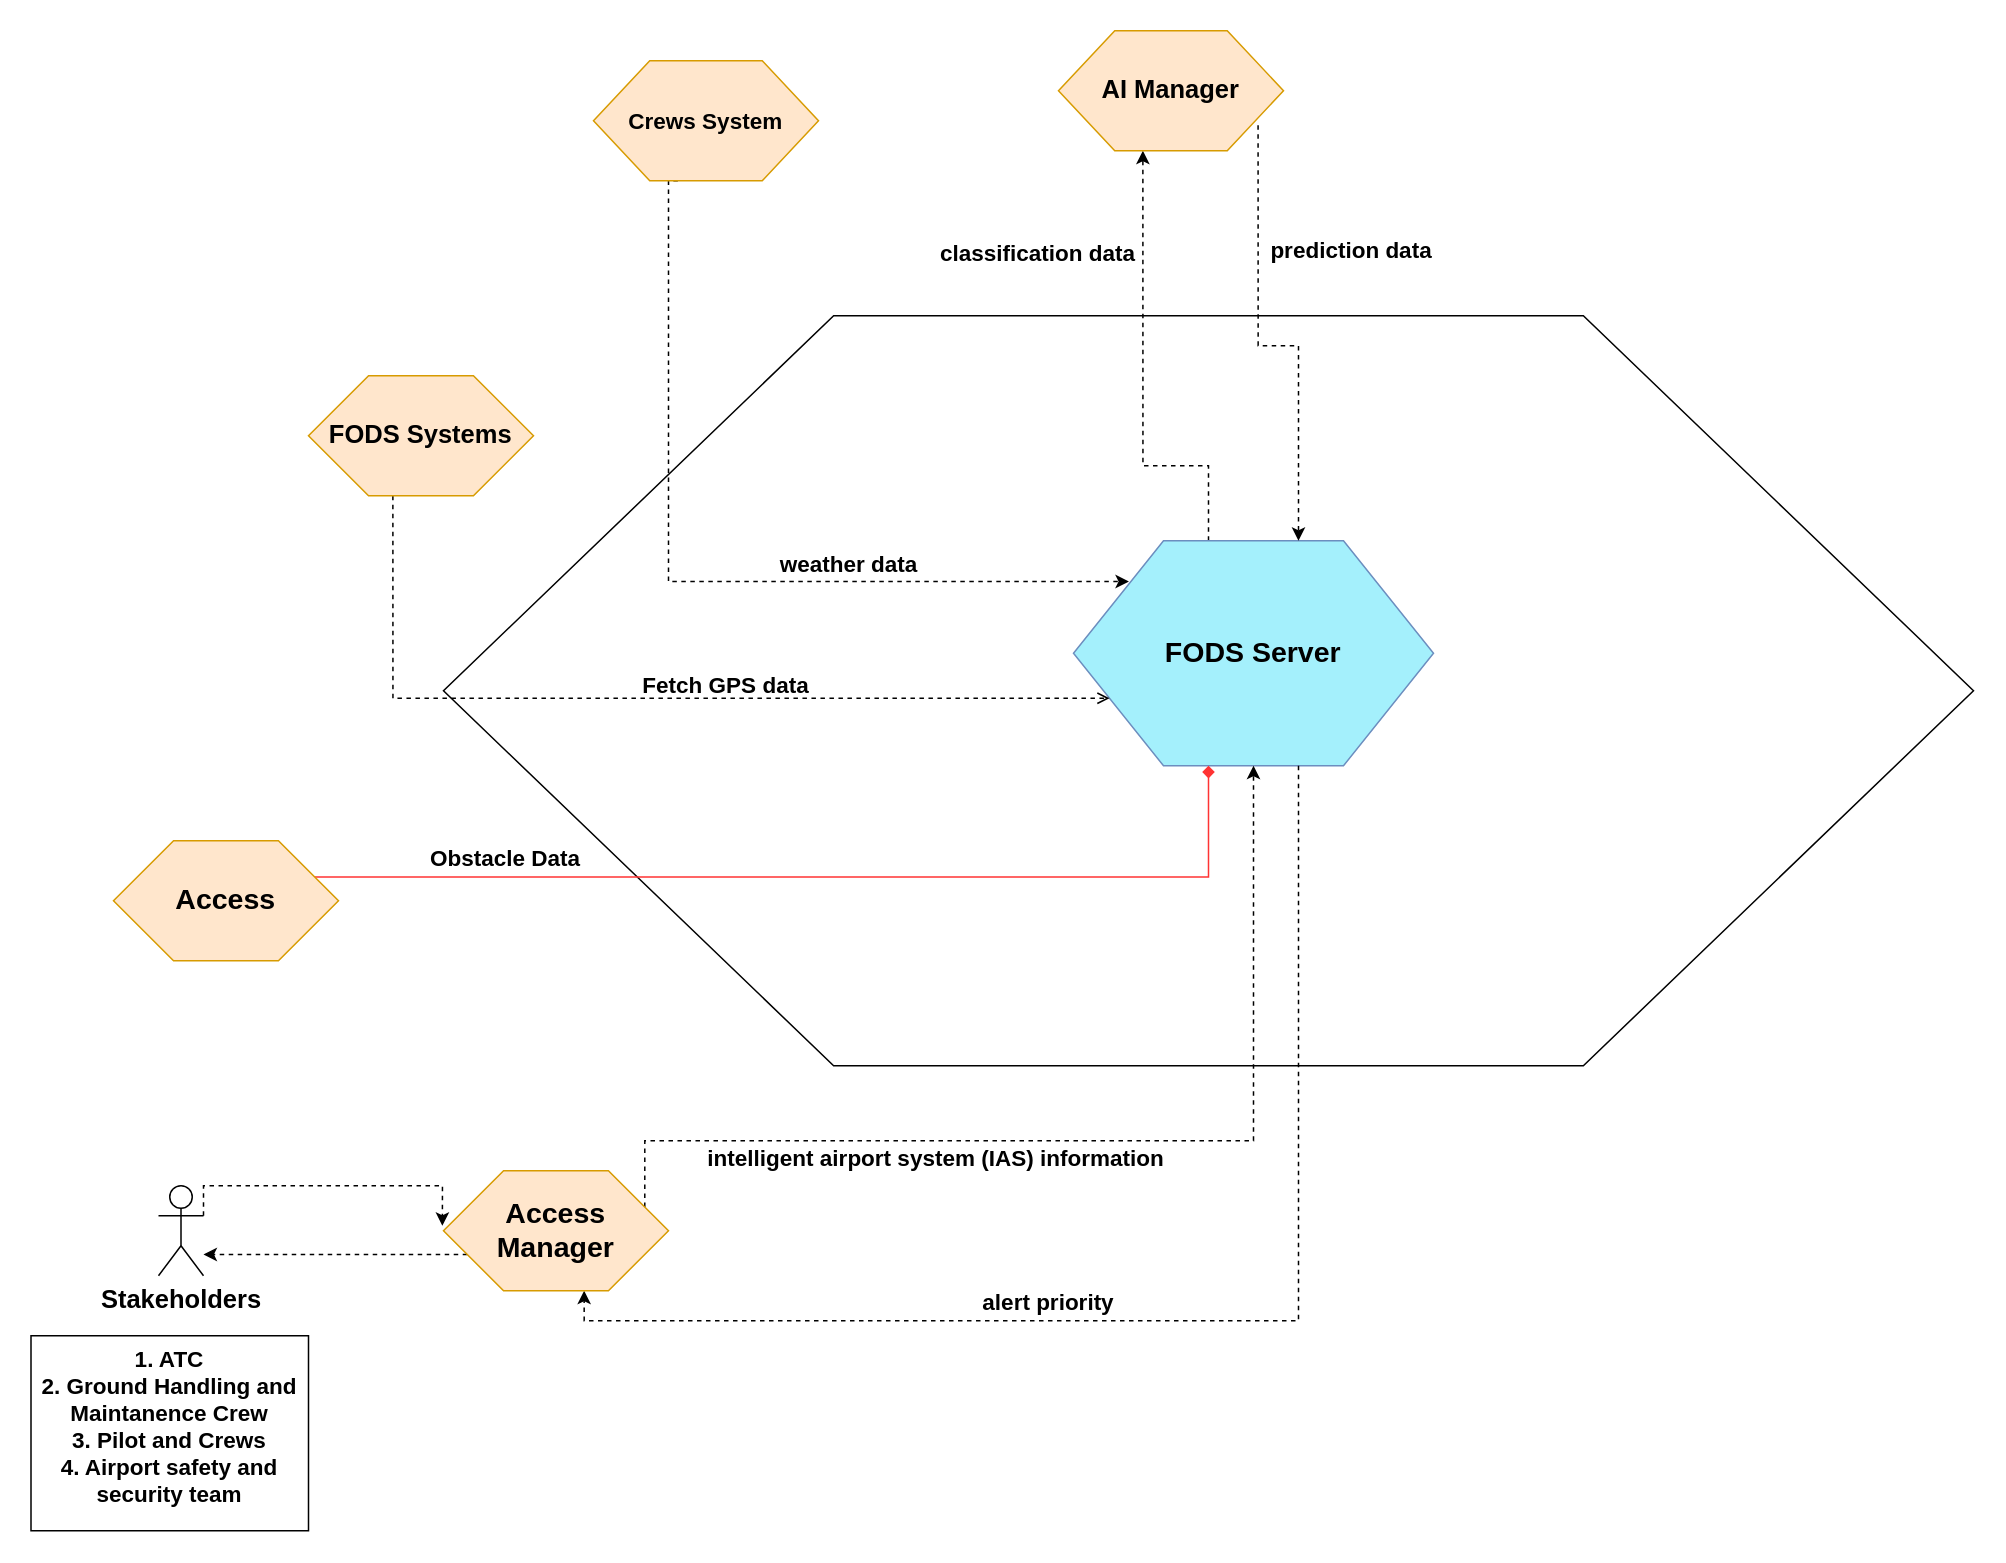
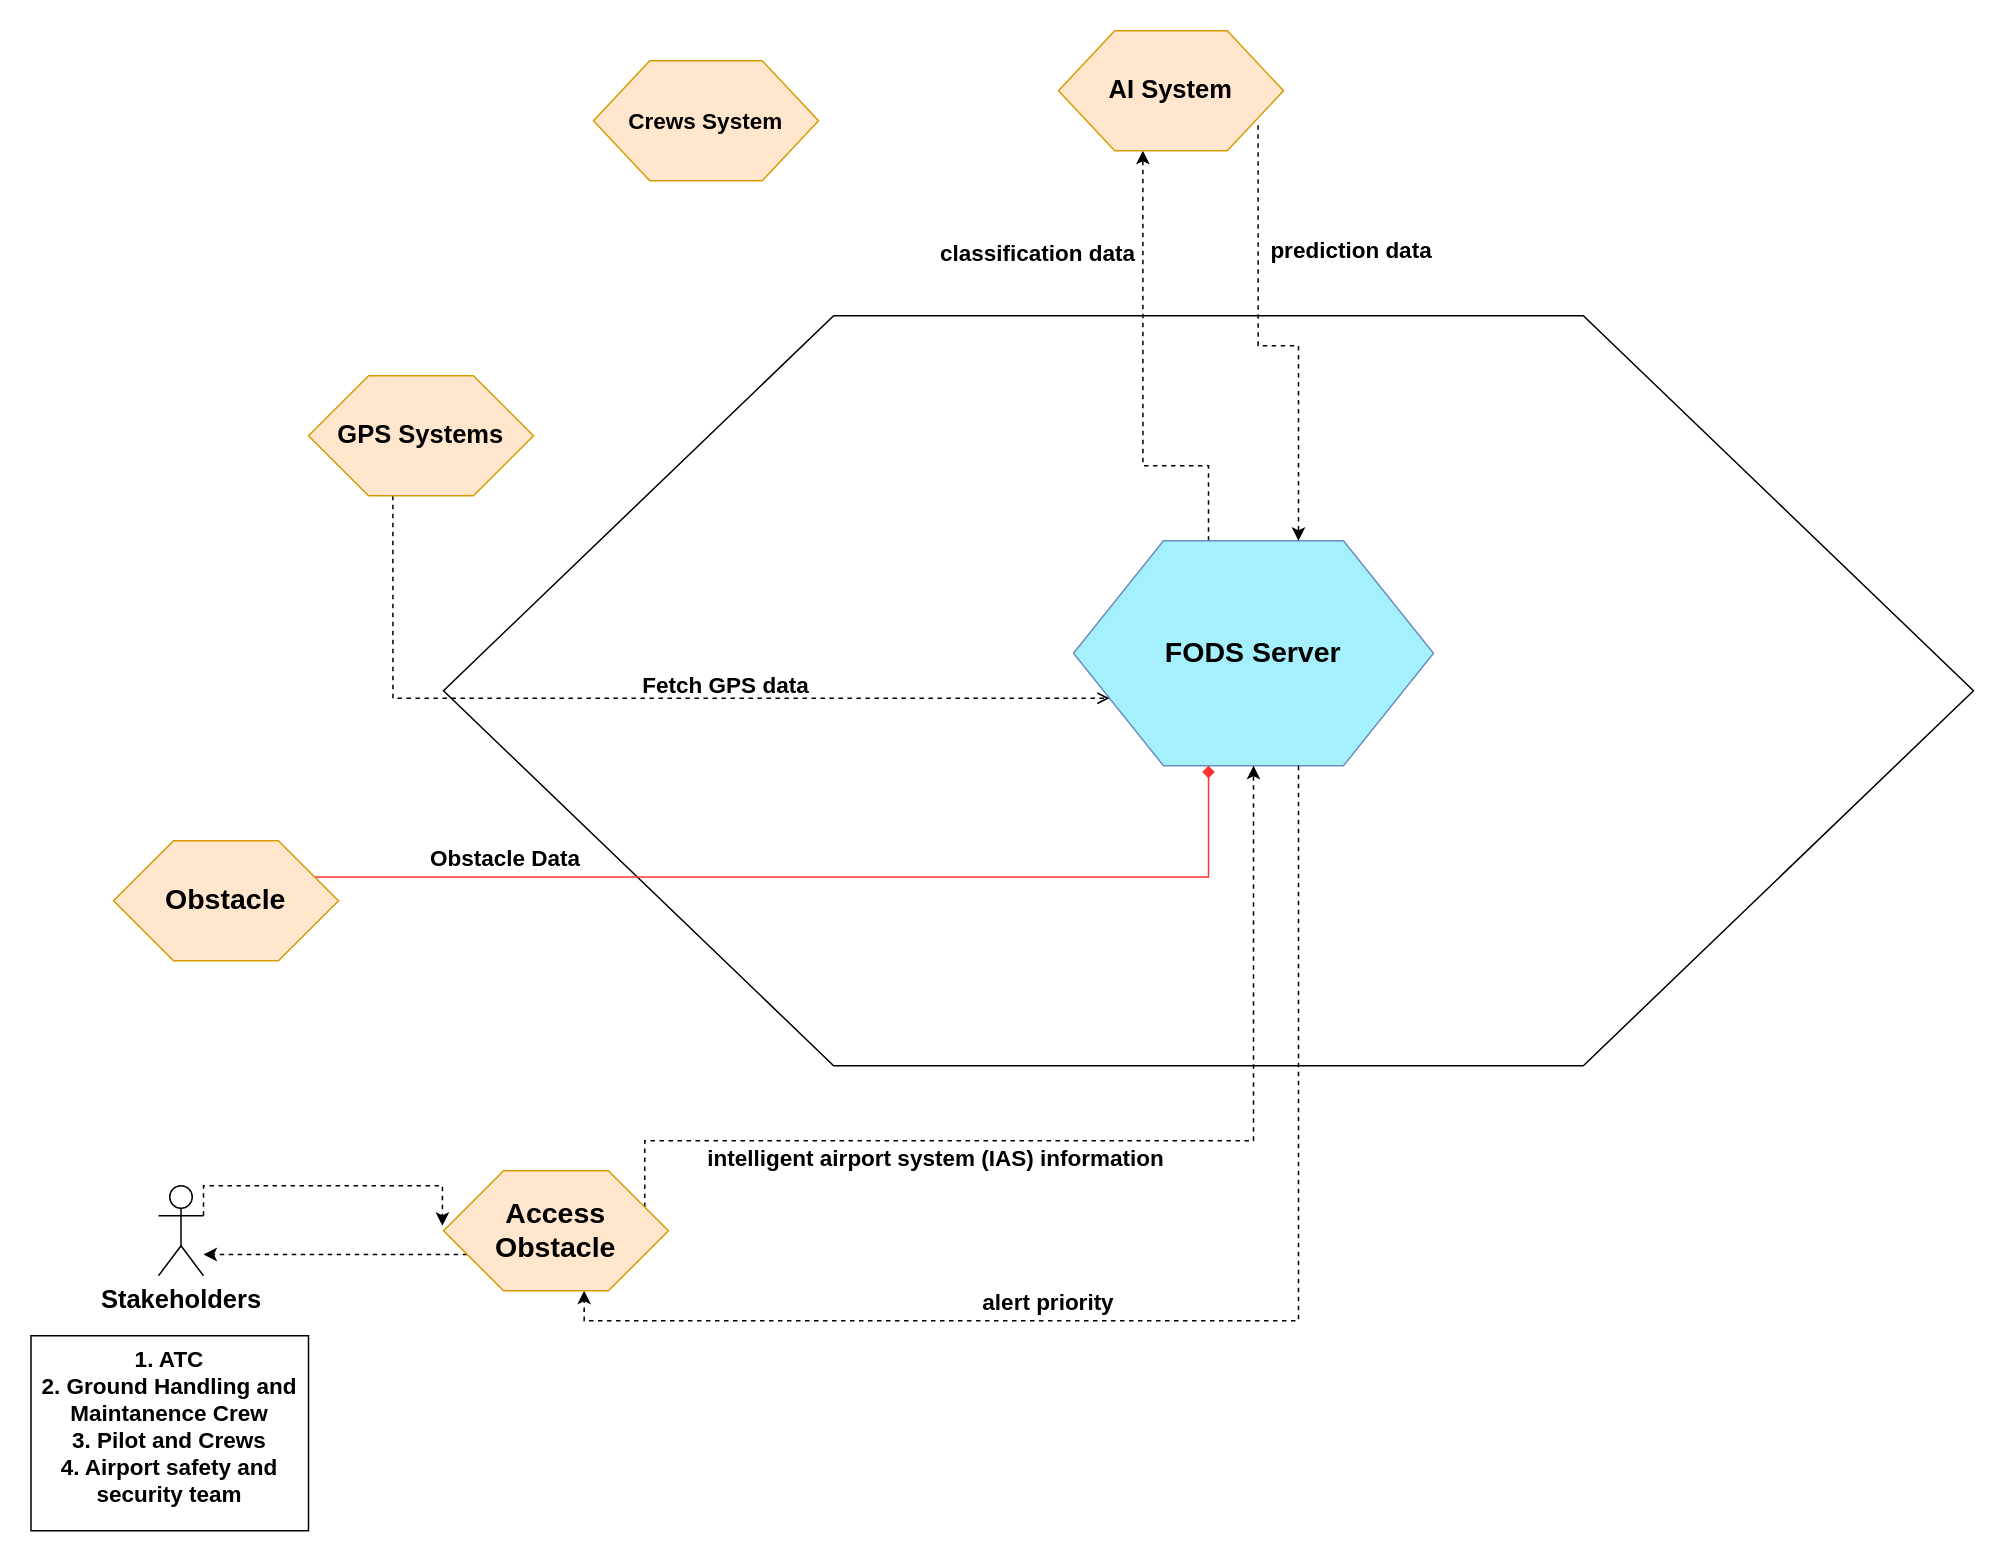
  <mxCell id="0" />
  <mxCell id="1" parent="0" />
  <mxCell id="2" value="" style="shape=hexagon;perimeter=hexagonPerimeter2;whiteSpace=wrap;html=1;size=0.255;fillColor=#FFFFFF;fontColor=#000000;strokeColor=#000000;" vertex="1" parent="1"><mxGeometry x="295" y="210" width="1020" height="500" as="geometry" /></mxCell>
  <mxCell id="3" style="edgeStyle=orthogonalEdgeStyle;rounded=0;orthogonalLoop=1;jettySize=auto;html=1;exitX=0.375;exitY=0;exitDx=0;exitDy=0;entryX=0.375;entryY=1;entryDx=0;entryDy=0;dashed=1;" edge="1" parent="1" source="5" target="18"><mxGeometry relative="1" as="geometry"><Array as="points"><mxPoint x="805" y="310" /><mxPoint x="761" y="310" /></Array></mxGeometry></mxCell>
  <mxCell id="4" value="classification data" style="edgeLabel;html=1;align=center;verticalAlign=middle;resizable=0;points=[];fontStyle=1;fontSize=15;" vertex="1" connectable="0" parent="3"><mxGeometry x="0.546" y="-2" relative="1" as="geometry"><mxPoint x="-73" y="-1" as="offset" /></mxGeometry></mxCell>
  <mxCell id="5" value="FODS Server" style="shape=hexagon;perimeter=hexagonPerimeter2;whiteSpace=wrap;html=1;size=0.25;fillColor=#A4F0FC;strokeColor=#6c8ebf;fontColor=#000000;fontStyle=1;fontSize=19;" vertex="1" parent="1"><mxGeometry x="715" y="360" width="240" height="150" as="geometry" /></mxCell>
  <mxCell id="6" style="edgeStyle=orthogonalEdgeStyle;rounded=0;orthogonalLoop=1;jettySize=auto;html=1;entryX=0.625;entryY=1;entryDx=0;entryDy=0;dashed=1;exitX=0.625;exitY=1;exitDx=0;exitDy=0;" edge="1" parent="1" source="5" target="17"><mxGeometry relative="1" as="geometry"><mxPoint x="960" y="610" as="sourcePoint" /></mxGeometry></mxCell>
  <mxCell id="7" value="alert priority" style="edgeLabel;html=1;align=center;verticalAlign=middle;resizable=0;points=[];fontStyle=1;fontSize=15;" vertex="1" connectable="0" parent="6"><mxGeometry x="0.14" y="3" relative="1" as="geometry"><mxPoint x="-44" y="-17" as="offset" /></mxGeometry></mxCell>
  <mxCell id="8" style="edgeStyle=orthogonalEdgeStyle;rounded=0;orthogonalLoop=1;jettySize=auto;html=1;exitX=0.375;exitY=1;exitDx=0;exitDy=0;entryX=0;entryY=0.75;entryDx=0;entryDy=0;strokeColor=#000000;dashed=1;fontColor=#000000;endArrow=open;" edge="1" parent="1" source="10" target="5"><mxGeometry relative="1" as="geometry"><Array as="points"><mxPoint x="261" y="465" /></Array><mxPoint x="541.25" y="480" as="targetPoint" /></mxGeometry></mxCell>
  <mxCell id="9" value="Fetch GPS&lt;span style=&quot;background-color: initial; font-size: 15px;&quot;&gt;&amp;nbsp;data&lt;/span&gt;" style="edgeLabel;html=1;align=center;verticalAlign=middle;resizable=0;points=[];labelBackgroundColor=none;fontColor=#000000;fontStyle=1;fontSize=15;" vertex="1" connectable="0" parent="8"><mxGeometry x="-0.11" y="2" relative="1" as="geometry"><mxPoint x="83" y="-8" as="offset" /></mxGeometry></mxCell>
- <mxCell id="10" value="&lt;font style=&quot;font-size: 17px;&quot;&gt;FODS Systems&lt;/font&gt;" style="shape=hexagon;perimeter=hexagonPerimeter2;whiteSpace=wrap;html=1;size=0.267;fillColor=#ffe6cc;strokeColor=#d79b00;fontColor=#000000;fontStyle=1" vertex="1" parent="1"><mxGeometry x="205" y="250" width="150" height="80" as="geometry" /></mxCell>
- <mxCell id="11" style="edgeStyle=orthogonalEdgeStyle;rounded=0;orthogonalLoop=1;jettySize=auto;html=1;dashed=1;exitX=0.375;exitY=1;exitDx=0;exitDy=0;entryX=0.154;entryY=0.181;entryDx=0;entryDy=0;entryPerimeter=0;fontColor=#000000;" edge="1" parent="1" source="13" target="5"><mxGeometry relative="1" as="geometry"><mxPoint x="415" y="200" as="sourcePoint" /><Array as="points"><mxPoint x="445" y="120" /><mxPoint x="445" y="387" /></Array></mxGeometry></mxCell>
- <mxCell id="12" value="weather data" style="edgeLabel;html=1;align=center;verticalAlign=middle;resizable=0;points=[];fontColor=#000000;fontStyle=1;fontSize=15;" vertex="1" connectable="0" parent="11"><mxGeometry x="0.092" relative="1" as="geometry"><mxPoint x="76" y="-13" as="offset" /></mxGeometry></mxCell>
+ <mxCell id="10" value="&lt;font style=&quot;font-size: 17px;&quot;&gt;GPS Systems&lt;/font&gt;" style="shape=hexagon;perimeter=hexagonPerimeter2;whiteSpace=wrap;html=1;size=0.267;fillColor=#ffe6cc;strokeColor=#d79b00;fontColor=#000000;fontStyle=1" vertex="1" parent="1"><mxGeometry x="205" y="250" width="150" height="80" as="geometry" /></mxCell>
  <mxCell id="13" value="&lt;b&gt;&lt;font style=&quot;font-size: 15px;&quot;&gt;Crews System&lt;/font&gt;&lt;/b&gt;" style="shape=hexagon;perimeter=hexagonPerimeter2;whiteSpace=wrap;html=1;size=0.25;fillColor=#ffe6cc;strokeColor=#d79b00;fontColor=#000000;" vertex="1" parent="1"><mxGeometry y="40" width="150" height="80" as="geometry" x="395" /></mxCell>
  <mxCell id="14" style="edgeStyle=orthogonalEdgeStyle;rounded=0;orthogonalLoop=1;jettySize=auto;html=1;exitX=1;exitY=0.25;exitDx=0;exitDy=0;entryX=0.5;entryY=1;entryDx=0;entryDy=0;dashed=1;" edge="1" parent="1" source="17" target="5"><mxGeometry relative="1" as="geometry"><Array as="points"><mxPoint x="429" y="760" /><mxPoint x="835" y="760" /></Array></mxGeometry></mxCell>
  <mxCell id="15" value="&lt;span style=&quot;color: rgb(0, 0, 0); font-family: Helvetica; font-size: 15px; font-style: normal; font-variant-ligatures: normal; font-variant-caps: normal; letter-spacing: normal; orphans: 2; text-align: center; text-indent: 0px; text-transform: none; widows: 2; word-spacing: 0px; -webkit-text-stroke-width: 0px; white-space: nowrap; background-color: rgb(255, 255, 255); text-decoration-thickness: initial; text-decoration-style: initial; text-decoration-color: initial; float: none; display: inline !important;&quot;&gt;intelligent airport system (IAS) information&lt;/span&gt;" style="edgeLabel;html=1;align=center;verticalAlign=middle;resizable=0;points=[];fontStyle=1;fontSize=15;" vertex="1" connectable="0" parent="14"><mxGeometry x="-0.301" relative="1" as="geometry"><mxPoint x="-7" y="10" as="offset" /></mxGeometry></mxCell>
  <mxCell id="16" style="edgeStyle=orthogonalEdgeStyle;rounded=0;orthogonalLoop=1;jettySize=auto;html=1;exitX=0;exitY=0.75;exitDx=0;exitDy=0;dashed=1;" edge="1" parent="1" source="17" target="21"><mxGeometry relative="1" as="geometry"><Array as="points"><mxPoint x="175" y="836" /><mxPoint x="175" y="836" /></Array></mxGeometry></mxCell>
- <mxCell id="17" value="Access Manager" style="shape=hexagon;perimeter=hexagonPerimeter2;whiteSpace=wrap;html=1;size=0.267;fillColor=#ffe6cc;strokeColor=#d79b00;fontColor=#000000;fontStyle=1;fontSize=19;" vertex="1" parent="1"><mxGeometry x="295" y="780" width="150" height="80" as="geometry" /></mxCell>
- <mxCell id="18" value="&lt;b&gt;&lt;font style=&quot;font-size: 17px;&quot;&gt;AI Manager&lt;/font&gt;&lt;/b&gt;" style="shape=hexagon;perimeter=hexagonPerimeter2;whiteSpace=wrap;html=1;size=0.25;fillColor=#ffe6cc;strokeColor=#d79b00;fontColor=#000000;" vertex="1" parent="1"><mxGeometry x="705" y="20" width="150" height="80" as="geometry" /></mxCell>
+ <mxCell id="17" value="Access Obstacle" style="shape=hexagon;perimeter=hexagonPerimeter2;whiteSpace=wrap;html=1;size=0.267;fillColor=#ffe6cc;strokeColor=#d79b00;fontColor=#000000;fontStyle=1;fontSize=19;" vertex="1" parent="1"><mxGeometry x="295" y="780" width="150" height="80" as="geometry" /></mxCell>
+ <mxCell id="18" value="&lt;b&gt;&lt;font style=&quot;font-size: 17px;&quot;&gt;AI System&lt;/font&gt;&lt;/b&gt;" style="shape=hexagon;perimeter=hexagonPerimeter2;whiteSpace=wrap;html=1;size=0.25;fillColor=#ffe6cc;strokeColor=#d79b00;fontColor=#000000;" vertex="1" parent="1"><mxGeometry x="705" y="20" width="150" height="80" as="geometry" /></mxCell>
  <mxCell id="19" style="edgeStyle=orthogonalEdgeStyle;rounded=0;orthogonalLoop=1;jettySize=auto;html=1;exitX=0.887;exitY=0.788;exitDx=0;exitDy=0;entryX=0.625;entryY=0;entryDx=0;entryDy=0;dashed=1;startArrow=none;startFill=0;exitPerimeter=0;" edge="1" parent="1" source="18" target="5"><mxGeometry relative="1" as="geometry"><Array as="points"><mxPoint x="838" y="230" /><mxPoint x="865" y="230" /></Array></mxGeometry></mxCell>
  <mxCell id="20" value="prediction data" style="edgeLabel;html=1;align=center;verticalAlign=middle;resizable=0;points=[];fontStyle=1;fontSize=15;" vertex="1" connectable="0" parent="19"><mxGeometry x="-0.418" y="-2" relative="1" as="geometry"><mxPoint x="63" y="-6" as="offset" /></mxGeometry></mxCell>
  <mxCell id="21" value="&lt;b&gt;&lt;font style=&quot;font-size: 17px;&quot;&gt;Stakeholders&lt;/font&gt;&lt;/b&gt;" style="shape=umlActor;verticalLabelPosition=bottom;verticalAlign=top;html=1;outlineConnect=0;" vertex="1" parent="1"><mxGeometry x="105" y="790" width="30" height="60" as="geometry" /></mxCell>
  <mxCell id="22" style="edgeStyle=orthogonalEdgeStyle;rounded=0;orthogonalLoop=1;jettySize=auto;html=1;exitX=1;exitY=0.333;exitDx=0;exitDy=0;exitPerimeter=0;entryX=-0.005;entryY=0.459;entryDx=0;entryDy=0;entryPerimeter=0;dashed=1;" edge="1" parent="1" source="21" target="17"><mxGeometry relative="1" as="geometry"><Array as="points"><mxPoint x="135" y="790" /><mxPoint x="294" y="790" /></Array></mxGeometry></mxCell>
  <mxCell id="23" style="edgeStyle=orthogonalEdgeStyle;rounded=0;orthogonalLoop=1;jettySize=auto;html=1;exitX=1;exitY=0.25;exitDx=0;exitDy=0;entryX=0.375;entryY=1;entryDx=0;entryDy=0;strokeColor=#FF3333;endArrow=diamond;" edge="1" parent="1" source="25" target="5"><mxGeometry relative="1" as="geometry" /></mxCell>
  <mxCell id="24" value="Obstacle Data" style="edgeLabel;html=1;align=center;verticalAlign=middle;resizable=0;points=[];fontStyle=1;fontSize=15;" vertex="1" connectable="0" parent="23"><mxGeometry x="-0.676" y="5" relative="1" as="geometry"><mxPoint x="17" y="-9" as="offset" /></mxGeometry></mxCell>
- <mxCell id="25" value="Access" style="shape=hexagon;perimeter=hexagonPerimeter2;whiteSpace=wrap;html=1;size=0.267;fillColor=#ffe6cc;strokeColor=#d79b00;fontColor=#000000;fontStyle=1;fontSize=19;" vertex="1" parent="1"><mxGeometry x="75" y="560" width="150" height="80" as="geometry" /></mxCell>
+ <mxCell id="25" value="Obstacle" style="shape=hexagon;perimeter=hexagonPerimeter2;whiteSpace=wrap;html=1;size=0.267;fillColor=#ffe6cc;strokeColor=#d79b00;fontColor=#000000;fontStyle=1;fontSize=19;" vertex="1" parent="1"><mxGeometry x="75" y="560" width="150" height="80" as="geometry" /></mxCell>
  <mxCell id="26" value="1. ATC&lt;div style=&quot;font-size: 15px;&quot;&gt;2.&amp;nbsp;&lt;span style=&quot;background-color: initial; font-size: 15px;&quot;&gt;Ground Handling and Maintanence Crew&lt;/span&gt;&lt;/div&gt;&lt;div style=&quot;font-size: 15px;&quot;&gt;&lt;span style=&quot;background-color: initial; font-size: 15px;&quot;&gt;3. Pilot and Crews&lt;/span&gt;&lt;/div&gt;&lt;div style=&quot;font-size: 15px;&quot;&gt;&lt;span style=&quot;background-color: initial; font-size: 15px;&quot;&gt;4. Airport safety and security team&lt;/span&gt;&lt;/div&gt;" style="whiteSpace=wrap;html=1;verticalAlign=top;fontStyle=1;fontSize=15;" vertex="1" parent="1"><mxGeometry x="20" y="890" width="185" height="130" as="geometry" /></mxCell>
